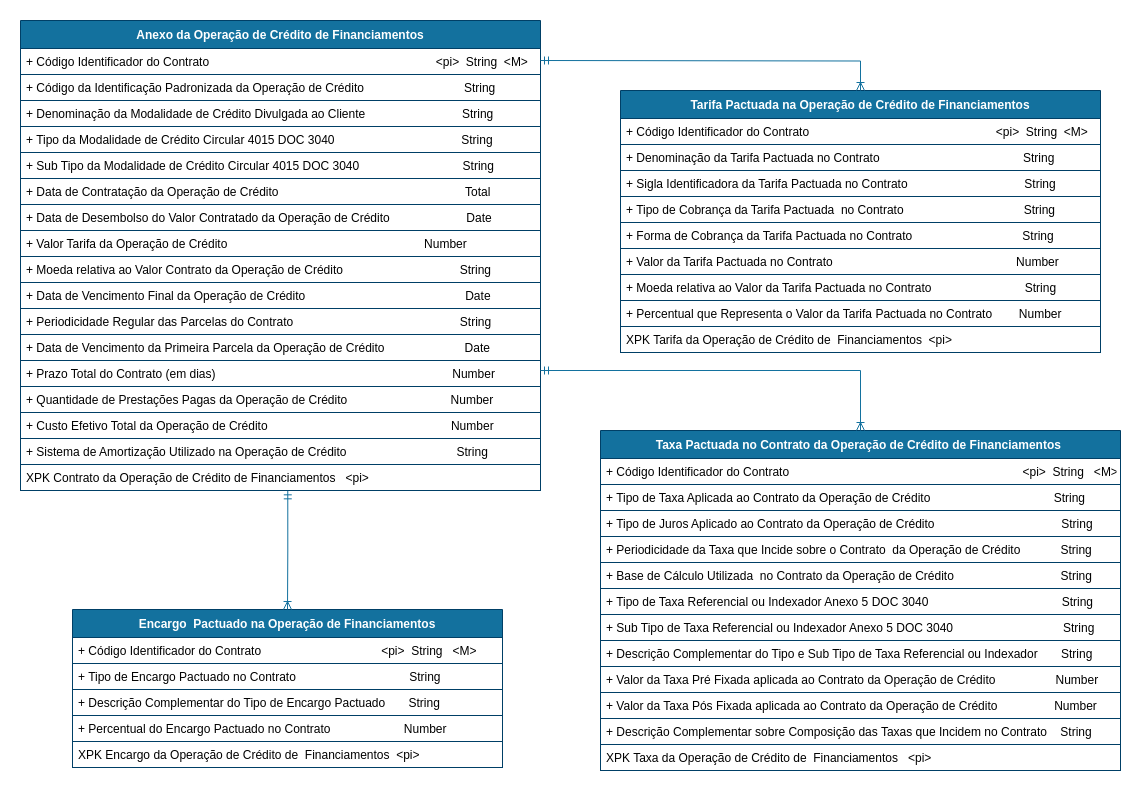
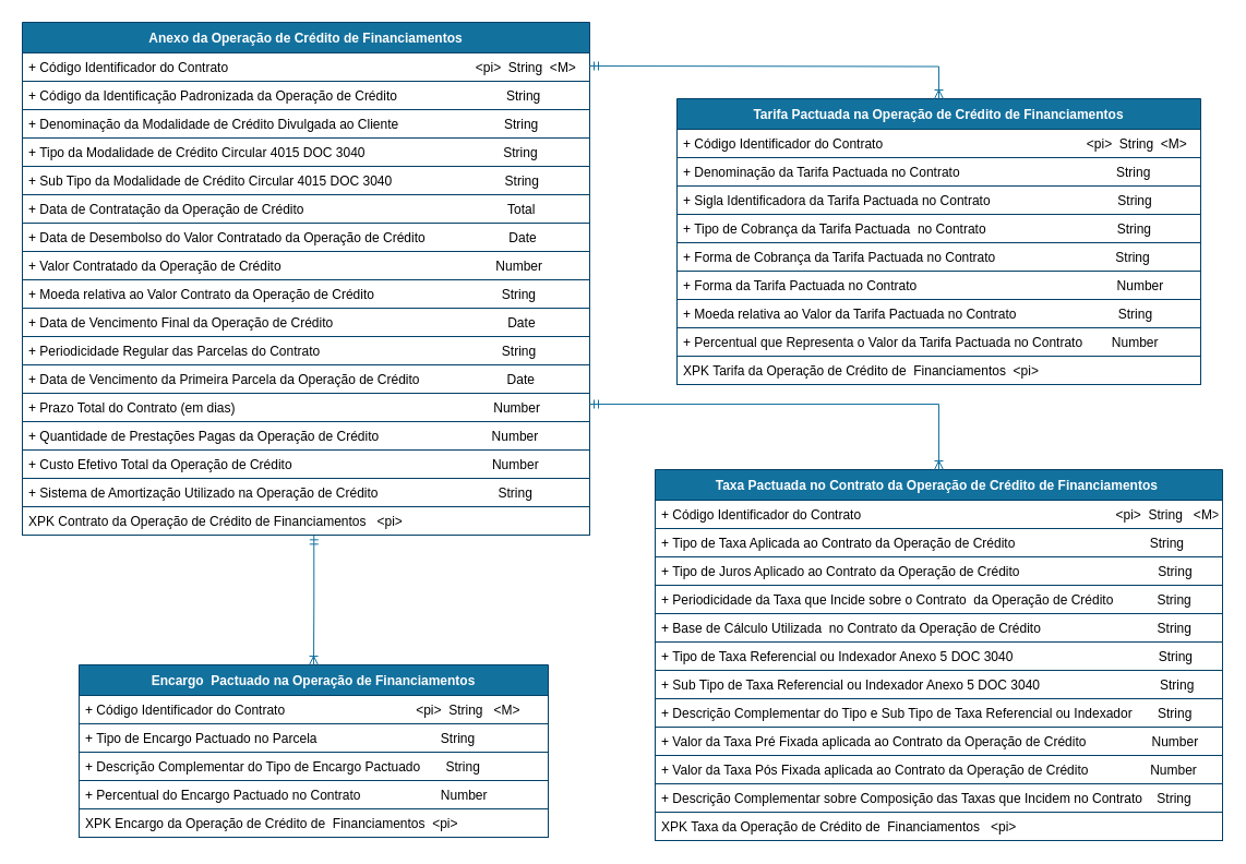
  <mxCell id="0" />
  <mxCell id="1" parent="0" />
  <mxCell id="2" value="Anexo da Operação de Crédito de Financiamentos" style="swimlane;fontStyle=1;childLayout=stackLayout;horizontal=1;startSize=28;horizontalStack=0;resizeParent=1;resizeParentMax=0;resizeLast=0;collapsible=1;marginBottom=0;rounded=0;shadow=0;comic=0;sketch=0;align=center;html=0;autosize=1;fillColor=#13719E;strokeColor=#003F66;fontColor=#FFFFFF;" parent="1" vertex="1"><mxGeometry x="20" y="20" width="520" height="470" as="geometry" /></mxCell>
  <mxCell id="3" value="+ Código Identificador do Contrato                                                                    &lt;pi&gt;  String  &lt;M&gt;" style="text;fillColor=none;align=left;verticalAlign=top;spacingLeft=4;spacingRight=4;overflow=hidden;rotatable=0;points=[[0,0.5],[1,0.5]];portConstraint=eastwest;strokeColor=#003F66;" parent="2" vertex="1"><mxGeometry y="28" width="520" height="26" as="geometry" /></mxCell>
  <mxCell id="4" value="+ Código da Identificação Padronizada da Operação de Crédito                              String      " style="text;fillColor=none;align=left;verticalAlign=top;spacingLeft=4;spacingRight=4;overflow=hidden;rotatable=0;points=[[0,0.5],[1,0.5]];portConstraint=eastwest;strokeColor=#003F66;" parent="2" vertex="1"><mxGeometry y="54" width="520" height="26" as="geometry" /></mxCell>
  <mxCell id="5" value="+ Denominação da Modalidade de Crédito Divulgada ao Cliente                             String" style="text;fillColor=none;align=left;verticalAlign=top;spacingLeft=4;spacingRight=4;overflow=hidden;rotatable=0;points=[[0,0.5],[1,0.5]];portConstraint=eastwest;strokeColor=#003F66;" parent="2" vertex="1"><mxGeometry y="80" width="520" height="26" as="geometry" /></mxCell>
  <mxCell id="6" value="+ Tipo da Modalidade de Crédito Circular 4015 DOC 3040                                      String" style="text;fillColor=none;align=left;verticalAlign=top;spacingLeft=4;spacingRight=4;overflow=hidden;rotatable=0;points=[[0,0.5],[1,0.5]];portConstraint=eastwest;strokeColor=#003F66;" parent="2" vertex="1"><mxGeometry y="106" width="520" height="26" as="geometry" /></mxCell>
  <mxCell id="7" value="+ Sub Tipo da Modalidade de Crédito Circular 4015 DOC 3040                               String" style="text;fillColor=none;align=left;verticalAlign=top;spacingLeft=4;spacingRight=4;overflow=hidden;rotatable=0;points=[[0,0.5],[1,0.5]];portConstraint=eastwest;strokeColor=#003F66;" parent="2" vertex="1"><mxGeometry y="132" width="520" height="26" as="geometry" /></mxCell>
  <mxCell id="8" value="+ Data de Contratação da Operação de Crédito                                                        Total" style="text;fillColor=none;align=left;verticalAlign=top;spacingLeft=4;spacingRight=4;overflow=hidden;rotatable=0;points=[[0,0.5],[1,0.5]];portConstraint=eastwest;strokeColor=#003F66;" parent="2" vertex="1"><mxGeometry y="158" width="520" height="26" as="geometry" /></mxCell>
  <mxCell id="9" value="+ Data de Desembolso do Valor Contratado da Operação de Crédito                       Date" style="text;fillColor=none;align=left;verticalAlign=top;spacingLeft=4;spacingRight=4;overflow=hidden;rotatable=0;points=[[0,0.5],[1,0.5]];portConstraint=eastwest;strokeColor=#003F66;" parent="2" vertex="1"><mxGeometry y="184" width="520" height="26" as="geometry" /></mxCell>
- <mxCell id="10" value="+ Valor Tarifa da Operação de Crédito                                                           Number" style="text;fillColor=none;align=left;verticalAlign=top;spacingLeft=4;spacingRight=4;overflow=hidden;rotatable=0;points=[[0,0.5],[1,0.5]];portConstraint=eastwest;strokeColor=#003F66;" parent="2" vertex="1"><mxGeometry y="210" width="520" height="26" as="geometry" /></mxCell>
+ <mxCell id="10" value="+ Valor Contratado da Operação de Crédito                                                           Number" style="text;fillColor=none;align=left;verticalAlign=top;spacingLeft=4;spacingRight=4;overflow=hidden;rotatable=0;points=[[0,0.5],[1,0.5]];portConstraint=eastwest;strokeColor=#003F66;" parent="2" vertex="1"><mxGeometry y="210" width="520" height="26" as="geometry" /></mxCell>
  <mxCell id="11" value="+ Moeda relativa ao Valor Contrato da Operação de Crédito                                   String" style="text;fillColor=none;align=left;verticalAlign=top;spacingLeft=4;spacingRight=4;overflow=hidden;rotatable=0;points=[[0,0.5],[1,0.5]];portConstraint=eastwest;strokeColor=#003F66;" parent="2" vertex="1"><mxGeometry y="236" width="520" height="26" as="geometry" /></mxCell>
  <mxCell id="12" value="+ Data de Vencimento Final da Operação de Crédito                                                Date" style="text;fillColor=none;align=left;verticalAlign=top;spacingLeft=4;spacingRight=4;overflow=hidden;rotatable=0;points=[[0,0.5],[1,0.5]];portConstraint=eastwest;strokeColor=#003F66;" parent="2" vertex="1"><mxGeometry y="262" width="520" height="26" as="geometry" /></mxCell>
  <mxCell id="13" value="+ Periodicidade Regular das Parcelas do Contrato                                                  String" style="text;fillColor=none;align=left;verticalAlign=top;spacingLeft=4;spacingRight=4;overflow=hidden;rotatable=0;points=[[0,0.5],[1,0.5]];portConstraint=eastwest;strokeColor=#003F66;" parent="2" vertex="1"><mxGeometry y="288" width="520" height="26" as="geometry" /></mxCell>
  <mxCell id="14" value="+ Data de Vencimento da Primeira Parcela da Operação de Crédito                        Date" style="text;fillColor=none;align=left;verticalAlign=top;spacingLeft=4;spacingRight=4;overflow=hidden;rotatable=0;points=[[0,0.5],[1,0.5]];portConstraint=eastwest;strokeColor=#003F66;" parent="2" vertex="1"><mxGeometry y="314" width="520" height="26" as="geometry" /></mxCell>
  <mxCell id="15" value="+ Prazo Total do Contrato (em dias)                                                                       Number  " style="text;fillColor=none;align=left;verticalAlign=top;spacingLeft=4;spacingRight=4;overflow=hidden;rotatable=0;points=[[0,0.5],[1,0.5]];portConstraint=eastwest;strokeColor=#003F66;" parent="2" vertex="1"><mxGeometry y="340" width="520" height="26" as="geometry" /></mxCell>
  <mxCell id="16" value="+ Quantidade de Prestações Pagas da Operação de Crédito                               Number  " style="text;fillColor=none;align=left;verticalAlign=top;spacingLeft=4;spacingRight=4;overflow=hidden;rotatable=0;points=[[0,0.5],[1,0.5]];portConstraint=eastwest;strokeColor=#003F66;" parent="2" vertex="1"><mxGeometry y="366" width="520" height="26" as="geometry" /></mxCell>
  <mxCell id="17" value="+ Custo Efetivo Total da Operação de Crédito                                                       Number" style="text;fillColor=none;align=left;verticalAlign=top;spacingLeft=4;spacingRight=4;overflow=hidden;rotatable=0;points=[[0,0.5],[1,0.5]];portConstraint=eastwest;strokeColor=#003F66;" parent="2" vertex="1"><mxGeometry y="392" width="520" height="26" as="geometry" /></mxCell>
  <mxCell id="18" value="+ Sistema de Amortização Utilizado na Operação de Crédito                                 String" style="text;fillColor=none;align=left;verticalAlign=top;spacingLeft=4;spacingRight=4;overflow=hidden;rotatable=0;points=[[0,0.5],[1,0.5]];portConstraint=eastwest;strokeColor=#003F66;" parent="2" vertex="1"><mxGeometry y="418" width="520" height="26" as="geometry" /></mxCell>
  <mxCell id="19" value="XPK Contrato da Operação de Crédito de Financiamentos   &lt;pi&gt;" style="text;fillColor=none;align=left;verticalAlign=top;spacingLeft=4;spacingRight=4;overflow=hidden;rotatable=0;points=[[0,0.5],[1,0.5]];portConstraint=eastwest;strokeColor=#003F66;" parent="2" vertex="1"><mxGeometry y="444" width="520" height="26" as="geometry" /></mxCell>
  <mxCell id="20" value="Taxa Pactuada no Contrato da Operação de Crédito de Financiamentos " style="swimlane;fontStyle=1;childLayout=stackLayout;horizontal=1;startSize=28;horizontalStack=0;resizeParent=1;resizeParentMax=0;resizeLast=0;collapsible=1;marginBottom=0;rounded=0;shadow=0;comic=0;sketch=0;align=center;html=0;autosize=1;fillColor=#13719E;strokeColor=#003F66;fontColor=#FFFFFF;" parent="1" vertex="1"><mxGeometry x="600" y="430" width="520" height="340" as="geometry" /></mxCell>
  <mxCell id="21" value="+ Código Identificador do Contrato                                                                      &lt;pi&gt;  String   &lt;M&gt;" style="text;fillColor=none;align=left;verticalAlign=top;spacingLeft=4;spacingRight=4;overflow=hidden;rotatable=0;points=[[0,0.5],[1,0.5]];portConstraint=eastwest;strokeColor=#003F66;" parent="20" vertex="1"><mxGeometry y="28" width="520" height="26" as="geometry" /></mxCell>
  <mxCell id="22" value="+ Tipo de Taxa Aplicada ao Contrato da Operação de Crédito                                     String" style="text;fillColor=none;align=left;verticalAlign=top;spacingLeft=4;spacingRight=4;overflow=hidden;rotatable=0;points=[[0,0.5],[1,0.5]];portConstraint=eastwest;strokeColor=#003F66;" parent="20" vertex="1"><mxGeometry y="54" width="520" height="26" as="geometry" /></mxCell>
  <mxCell id="23" value="+ Tipo de Juros Aplicado ao Contrato da Operação de Crédito                                      String" style="text;fillColor=none;align=left;verticalAlign=top;spacingLeft=4;spacingRight=4;overflow=hidden;rotatable=0;points=[[0,0.5],[1,0.5]];portConstraint=eastwest;strokeColor=#003F66;" parent="20" vertex="1"><mxGeometry y="80" width="520" height="26" as="geometry" /></mxCell>
  <mxCell id="24" value="+ Periodicidade da Taxa que Incide sobre o Contrato  da Operação de Crédito            String" style="text;fillColor=none;align=left;verticalAlign=top;spacingLeft=4;spacingRight=4;overflow=hidden;rotatable=0;points=[[0,0.5],[1,0.5]];portConstraint=eastwest;strokeColor=#003F66;" parent="20" vertex="1"><mxGeometry y="106" width="520" height="26" as="geometry" /></mxCell>
  <mxCell id="25" value="+ Base de Cálculo Utilizada  no Contrato da Operação de Crédito                                String" style="text;fillColor=none;align=left;verticalAlign=top;spacingLeft=4;spacingRight=4;overflow=hidden;rotatable=0;points=[[0,0.5],[1,0.5]];portConstraint=eastwest;strokeColor=#003F66;" parent="20" vertex="1"><mxGeometry y="132" width="520" height="26" as="geometry" /></mxCell>
  <mxCell id="26" value="+ Tipo de Taxa Referencial ou Indexador Anexo 5 DOC 3040                                        String" style="text;fillColor=none;align=left;verticalAlign=top;spacingLeft=4;spacingRight=4;overflow=hidden;rotatable=0;points=[[0,0.5],[1,0.5]];portConstraint=eastwest;strokeColor=#003F66;" parent="20" vertex="1"><mxGeometry y="158" width="520" height="26" as="geometry" /></mxCell>
  <mxCell id="27" value="+ Sub Tipo de Taxa Referencial ou Indexador Anexo 5 DOC 3040                                 String" style="text;fillColor=none;align=left;verticalAlign=top;spacingLeft=4;spacingRight=4;overflow=hidden;rotatable=0;points=[[0,0.5],[1,0.5]];portConstraint=eastwest;strokeColor=#003F66;" parent="20" vertex="1"><mxGeometry y="184" width="520" height="26" as="geometry" /></mxCell>
  <mxCell id="28" value="+ Descrição Complementar do Tipo e Sub Tipo de Taxa Referencial ou Indexador       String  " style="text;fillColor=none;align=left;verticalAlign=top;spacingLeft=4;spacingRight=4;overflow=hidden;rotatable=0;points=[[0,0.5],[1,0.5]];portConstraint=eastwest;strokeColor=#003F66;" parent="20" vertex="1"><mxGeometry y="210" width="520" height="26" as="geometry" /></mxCell>
  <mxCell id="29" value="+ Valor da Taxa Pré Fixada aplicada ao Contrato da Operação de Crédito                  Number" style="text;fillColor=none;align=left;verticalAlign=top;spacingLeft=4;spacingRight=4;overflow=hidden;rotatable=0;points=[[0,0.5],[1,0.5]];portConstraint=eastwest;strokeColor=#003F66;" parent="20" vertex="1"><mxGeometry y="236" width="520" height="26" as="geometry" /></mxCell>
  <mxCell id="30" value="+ Valor da Taxa Pós Fixada aplicada ao Contrato da Operação de Crédito                 Number" style="text;fillColor=none;align=left;verticalAlign=top;spacingLeft=4;spacingRight=4;overflow=hidden;rotatable=0;points=[[0,0.5],[1,0.5]];portConstraint=eastwest;strokeColor=#003F66;" parent="20" vertex="1"><mxGeometry y="262" width="520" height="26" as="geometry" /></mxCell>
  <mxCell id="31" value="+ Descrição Complementar sobre Composição das Taxas que Incidem no Contrato    String" style="text;fillColor=none;align=left;verticalAlign=top;spacingLeft=4;spacingRight=4;overflow=hidden;rotatable=0;points=[[0,0.5],[1,0.5]];portConstraint=eastwest;strokeColor=#003F66;" parent="20" vertex="1"><mxGeometry y="288" width="520" height="26" as="geometry" /></mxCell>
  <mxCell id="32" value="XPK Taxa da Operação de Crédito de  Financiamentos   &lt;pi&gt;" style="text;fillColor=none;align=left;verticalAlign=top;spacingLeft=4;spacingRight=4;overflow=hidden;rotatable=0;points=[[0,0.5],[1,0.5]];portConstraint=eastwest;strokeColor=#003F66;" parent="20" vertex="1"><mxGeometry y="314" width="520" height="26" as="geometry" /></mxCell>
  <mxCell id="33" value="Encargo  Pactuado na Operação de Financiamentos" style="swimlane;fontStyle=1;childLayout=stackLayout;horizontal=1;startSize=28;horizontalStack=0;resizeParent=1;resizeParentMax=0;resizeLast=0;collapsible=1;marginBottom=0;rounded=0;shadow=0;comic=0;sketch=0;align=center;html=0;autosize=1;fillColor=#13719E;strokeColor=#003F66;fontColor=#FFFFFF;" parent="1" vertex="1"><mxGeometry x="72" y="609" width="430" height="158" as="geometry" /></mxCell>
  <mxCell id="34" value="+ Código Identificador do Contrato                                    &lt;pi&gt;  String   &lt;M&gt;" style="text;fillColor=none;align=left;verticalAlign=top;spacingLeft=4;spacingRight=4;overflow=hidden;rotatable=0;points=[[0,0.5],[1,0.5]];portConstraint=eastwest;strokeColor=#003F66;" parent="33" vertex="1"><mxGeometry y="28" width="430" height="26" as="geometry" /></mxCell>
- <mxCell id="35" value="+ Tipo de Encargo Pactuado no Contrato                                  String" style="text;fillColor=none;align=left;verticalAlign=top;spacingLeft=4;spacingRight=4;overflow=hidden;rotatable=0;points=[[0,0.5],[1,0.5]];portConstraint=eastwest;strokeColor=#003F66;" parent="33" vertex="1"><mxGeometry y="54" width="430" height="26" as="geometry" /></mxCell>
+ <mxCell id="35" value="+ Tipo de Encargo Pactuado no Parcela                                  String" style="text;fillColor=none;align=left;verticalAlign=top;spacingLeft=4;spacingRight=4;overflow=hidden;rotatable=0;points=[[0,0.5],[1,0.5]];portConstraint=eastwest;strokeColor=#003F66;" parent="33" vertex="1"><mxGeometry y="54" width="430" height="26" as="geometry" /></mxCell>
  <mxCell id="36" value="+ Descrição Complementar do Tipo de Encargo Pactuado       String" style="text;fillColor=none;align=left;verticalAlign=top;spacingLeft=4;spacingRight=4;overflow=hidden;rotatable=0;points=[[0,0.5],[1,0.5]];portConstraint=eastwest;strokeColor=#003F66;" parent="33" vertex="1"><mxGeometry y="80" width="430" height="26" as="geometry" /></mxCell>
  <mxCell id="37" value="+ Percentual do Encargo Pactuado no Contrato                      Number" style="text;fillColor=none;align=left;verticalAlign=top;spacingLeft=4;spacingRight=4;overflow=hidden;rotatable=0;points=[[0,0.5],[1,0.5]];portConstraint=eastwest;strokeColor=#003F66;" parent="33" vertex="1"><mxGeometry y="106" width="430" height="26" as="geometry" /></mxCell>
  <mxCell id="38" value="XPK Encargo da Operação de Crédito de  Financiamentos  &lt;pi&gt;" style="text;fillColor=none;align=left;verticalAlign=top;spacingLeft=4;spacingRight=4;overflow=hidden;rotatable=0;points=[[0,0.5],[1,0.5]];portConstraint=eastwest;strokeColor=#003F66;" parent="33" vertex="1"><mxGeometry y="132" width="430" height="26" as="geometry" /></mxCell>
  <mxCell id="39" value="Tarifa Pactuada na Operação de Crédito de Financiamentos" style="swimlane;fontStyle=1;childLayout=stackLayout;horizontal=1;startSize=28;horizontalStack=0;resizeParent=1;resizeParentMax=0;resizeLast=0;collapsible=1;marginBottom=0;rounded=0;shadow=0;comic=0;sketch=0;align=center;html=0;autosize=1;fillColor=#13719E;strokeColor=#003F66;fontColor=#FFFFFF;" parent="1" vertex="1"><mxGeometry x="620" y="90" width="480" height="262" as="geometry" /></mxCell>
  <mxCell id="40" value="+ Código Identificador do Contrato                                                        &lt;pi&gt;  String  &lt;M&gt;" style="text;fillColor=none;align=left;verticalAlign=top;spacingLeft=4;spacingRight=4;overflow=hidden;rotatable=0;points=[[0,0.5],[1,0.5]];portConstraint=eastwest;strokeColor=#003F66;" parent="39" vertex="1"><mxGeometry y="28" width="480" height="26" as="geometry" /></mxCell>
  <mxCell id="41" value="+ Denominação da Tarifa Pactuada no Contrato                                           String" style="text;fillColor=none;align=left;verticalAlign=top;spacingLeft=4;spacingRight=4;overflow=hidden;rotatable=0;points=[[0,0.5],[1,0.5]];portConstraint=eastwest;strokeColor=#003F66;" parent="39" vertex="1"><mxGeometry y="54" width="480" height="26" as="geometry" /></mxCell>
  <mxCell id="42" value="+ Sigla Identificadora da Tarifa Pactuada no Contrato                                   String" style="text;fillColor=none;align=left;verticalAlign=top;spacingLeft=4;spacingRight=4;overflow=hidden;rotatable=0;points=[[0,0.5],[1,0.5]];portConstraint=eastwest;strokeColor=#003F66;" parent="39" vertex="1"><mxGeometry y="80" width="480" height="26" as="geometry" /></mxCell>
  <mxCell id="43" value="+ Tipo de Cobrança da Tarifa Pactuada  no Contrato                                    String" style="text;fillColor=none;align=left;verticalAlign=top;spacingLeft=4;spacingRight=4;overflow=hidden;rotatable=0;points=[[0,0.5],[1,0.5]];portConstraint=eastwest;strokeColor=#003F66;" parent="39" vertex="1"><mxGeometry y="106" width="480" height="26" as="geometry" /></mxCell>
  <mxCell id="44" value="+ Forma de Cobrança da Tarifa Pactuada no Contrato                                 String" style="text;fillColor=none;align=left;verticalAlign=top;spacingLeft=4;spacingRight=4;overflow=hidden;rotatable=0;points=[[0,0.5],[1,0.5]];portConstraint=eastwest;strokeColor=#003F66;" parent="39" vertex="1"><mxGeometry y="132" width="480" height="26" as="geometry" /></mxCell>
- <mxCell id="45" value="+ Valor da Tarifa Pactuada no Contrato                                                       Number" style="text;fillColor=none;align=left;verticalAlign=top;spacingLeft=4;spacingRight=4;overflow=hidden;rotatable=0;points=[[0,0.5],[1,0.5]];portConstraint=eastwest;strokeColor=#003F66;" parent="39" vertex="1"><mxGeometry y="158" width="480" height="26" as="geometry" /></mxCell>
+ <mxCell id="45" value="+ Forma da Tarifa Pactuada no Contrato                                                       Number" style="text;fillColor=none;align=left;verticalAlign=top;spacingLeft=4;spacingRight=4;overflow=hidden;rotatable=0;points=[[0,0.5],[1,0.5]];portConstraint=eastwest;strokeColor=#003F66;" parent="39" vertex="1"><mxGeometry y="158" width="480" height="26" as="geometry" /></mxCell>
  <mxCell id="46" value="+ Moeda relativa ao Valor da Tarifa Pactuada no Contrato                            String" style="text;fillColor=none;align=left;verticalAlign=top;spacingLeft=4;spacingRight=4;overflow=hidden;rotatable=0;points=[[0,0.5],[1,0.5]];portConstraint=eastwest;strokeColor=#003F66;" parent="39" vertex="1"><mxGeometry y="184" width="480" height="26" as="geometry" /></mxCell>
  <mxCell id="47" value="+ Percentual que Representa o Valor da Tarifa Pactuada no Contrato        Number" style="text;fillColor=none;align=left;verticalAlign=top;spacingLeft=4;spacingRight=4;overflow=hidden;rotatable=0;points=[[0,0.5],[1,0.5]];portConstraint=eastwest;strokeColor=#003F66;" parent="39" vertex="1"><mxGeometry y="210" width="480" height="26" as="geometry" /></mxCell>
  <mxCell id="48" value="XPK Tarifa da Operação de Crédito de  Financiamentos  &lt;pi&gt;" style="text;fillColor=none;align=left;verticalAlign=top;spacingLeft=4;spacingRight=4;overflow=hidden;rotatable=0;points=[[0,0.5],[1,0.5]];portConstraint=eastwest;strokeColor=#003F66;" parent="39" vertex="1"><mxGeometry y="236" width="480" height="26" as="geometry" /></mxCell>
  <mxCell id="49" style="edgeStyle=orthogonalEdgeStyle;rounded=0;orthogonalLoop=1;jettySize=auto;html=1;exitX=1;exitY=0.5;exitDx=0;exitDy=0;endArrow=ERoneToMany;endFill=0;startArrow=ERmandOne;startFill=0;strokeColor=#13719E;entryX=0.5;entryY=0;entryDx=0;entryDy=0;" parent="1" target="39" edge="1"><mxGeometry relative="1" as="geometry"><mxPoint x="540" y="60" as="sourcePoint" /><mxPoint x="629" y="60" as="targetPoint" /></mxGeometry></mxCell>
  <mxCell id="50" style="edgeStyle=orthogonalEdgeStyle;rounded=0;orthogonalLoop=1;jettySize=auto;html=1;exitX=1;exitY=0.5;exitDx=0;exitDy=0;endArrow=ERoneToMany;endFill=0;startArrow=ERmandOne;startFill=0;strokeColor=#13719E;entryX=0.5;entryY=0;entryDx=0;entryDy=0;" parent="1" target="20" edge="1"><mxGeometry relative="1" as="geometry"><mxPoint x="540" y="370" as="sourcePoint" /><mxPoint x="860" y="380" as="targetPoint" /><Array as="points"><mxPoint x="860" y="370" /></Array></mxGeometry></mxCell>
  <mxCell id="51" style="edgeStyle=orthogonalEdgeStyle;rounded=0;orthogonalLoop=1;jettySize=auto;html=1;exitX=0.514;exitY=1.013;exitDx=0;exitDy=0;endArrow=ERoneToMany;endFill=0;startArrow=ERmandOne;startFill=0;strokeColor=#13719E;exitPerimeter=0;" parent="1" source="19" target="33" edge="1"><mxGeometry relative="1" as="geometry"><mxPoint x="270" y="516" as="sourcePoint" /><mxPoint x="350" y="516" as="targetPoint" /></mxGeometry></mxCell>
